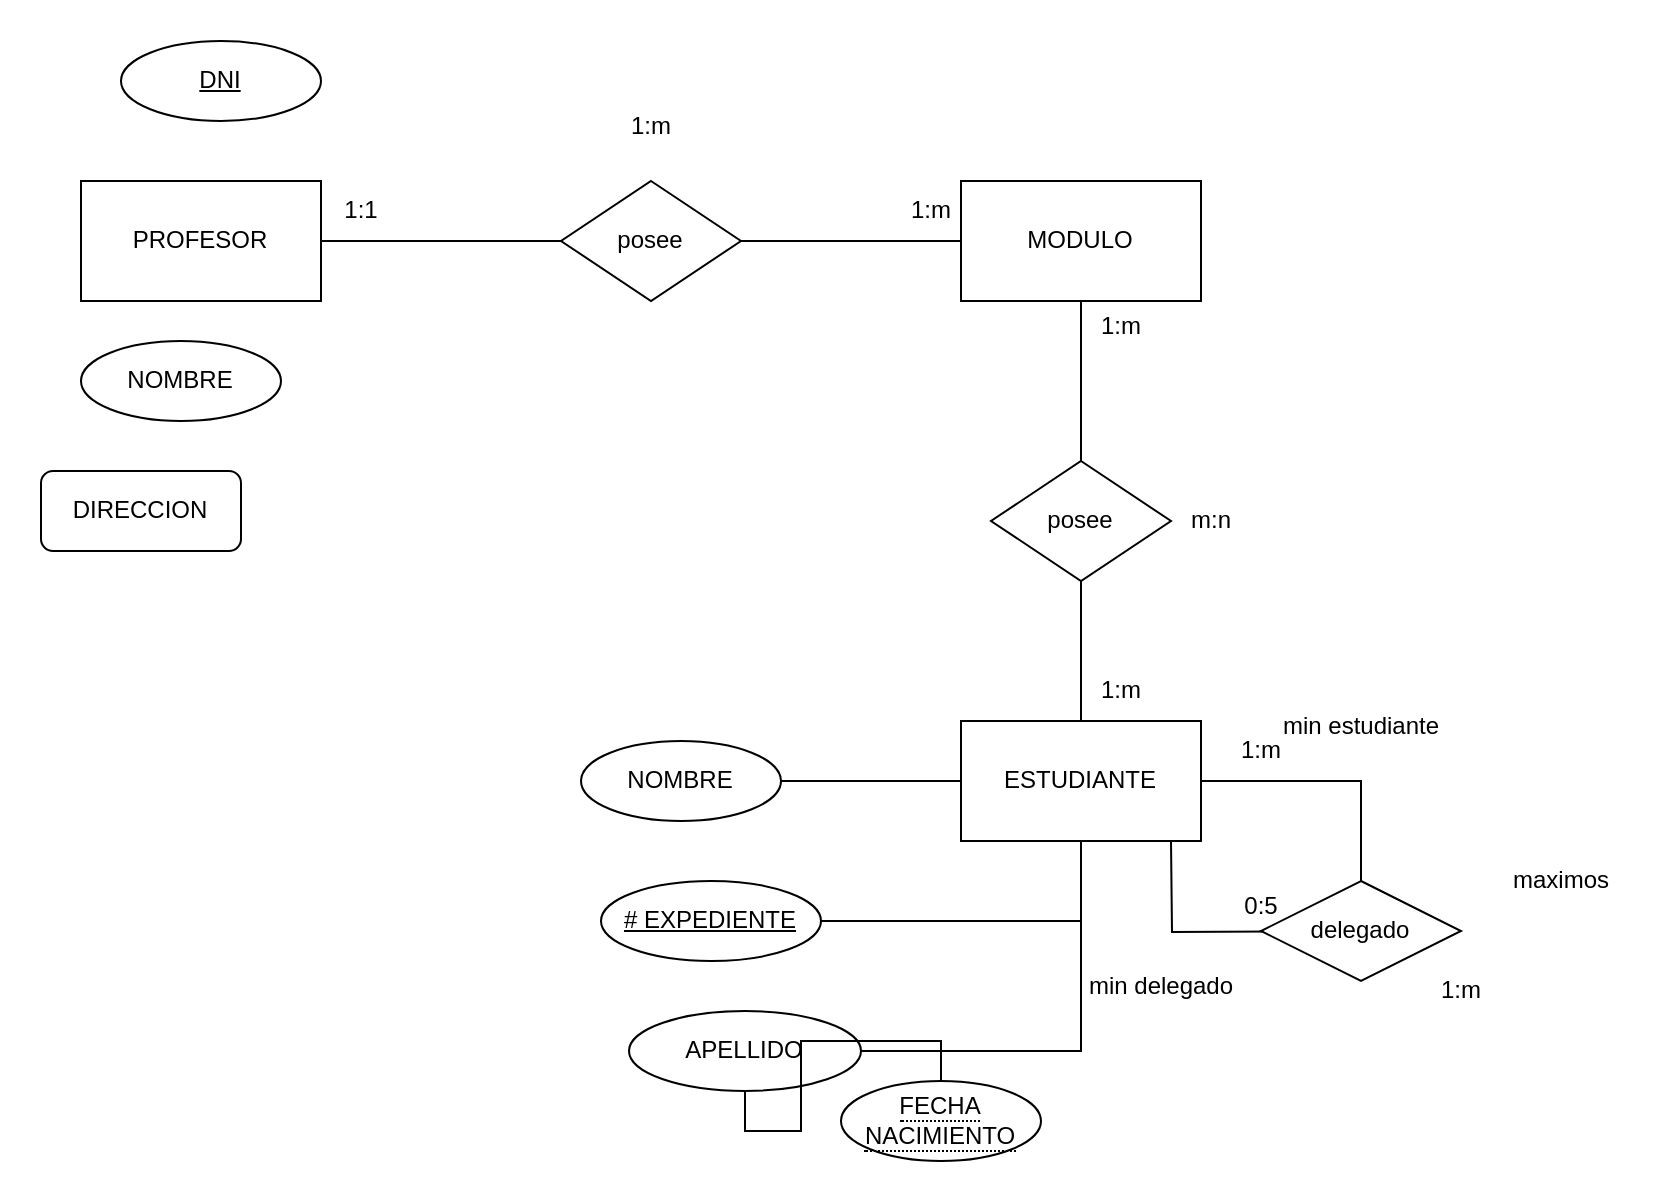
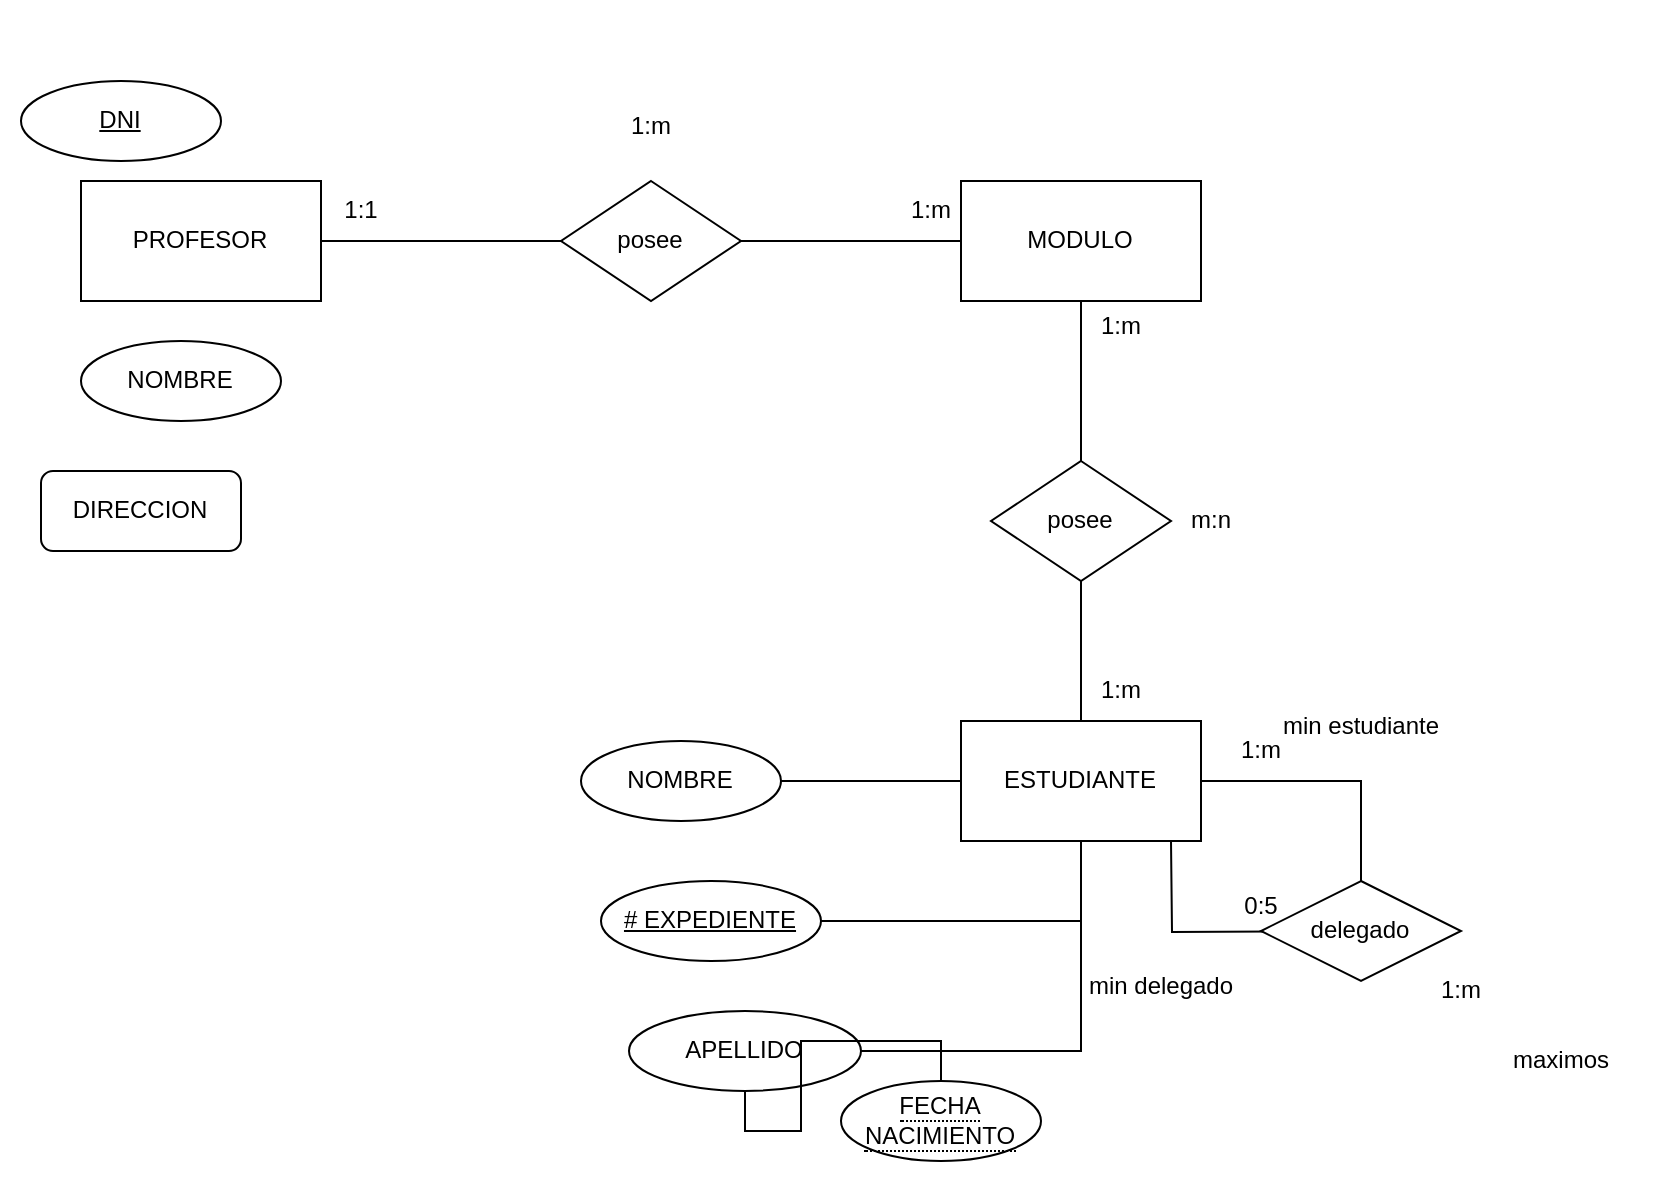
  <mxCell id="0" />
  <mxCell id="1" parent="0" />
  <mxCell id="2" style="edgeStyle=orthogonalEdgeStyle;rounded=0;orthogonalLoop=1;jettySize=auto;html=1;entryX=0;entryY=0.5;entryDx=0;entryDy=0;endArrow=none;endFill=0;" edge="1" parent="1" source="3" target="9"><mxGeometry relative="1" as="geometry" /></mxCell>
  <mxCell id="3" value="PROFESOR" style="rounded=0;whiteSpace=wrap;html=1;" vertex="1" parent="1"><mxGeometry x="40" y="90" width="120" height="60" as="geometry" /></mxCell>
  <mxCell id="4" style="edgeStyle=orthogonalEdgeStyle;rounded=0;orthogonalLoop=1;jettySize=auto;html=1;endArrow=none;endFill=0;" edge="1" parent="1" source="5" target="13"><mxGeometry relative="1" as="geometry" /></mxCell>
  <mxCell id="5" value="ESTUDIANTE" style="rounded=0;whiteSpace=wrap;html=1;" vertex="1" parent="1"><mxGeometry x="480" y="360" width="120" height="60" as="geometry" /></mxCell>
  <mxCell id="6" style="edgeStyle=orthogonalEdgeStyle;rounded=0;orthogonalLoop=1;jettySize=auto;html=1;endArrow=none;endFill=0;" edge="1" parent="1" source="7" target="11"><mxGeometry relative="1" as="geometry" /></mxCell>
  <mxCell id="7" value="MODULO" style="rounded=0;whiteSpace=wrap;html=1;" vertex="1" parent="1"><mxGeometry x="480" y="90" width="120" height="60" as="geometry" /></mxCell>
  <mxCell id="8" style="edgeStyle=orthogonalEdgeStyle;rounded=0;orthogonalLoop=1;jettySize=auto;html=1;entryX=0;entryY=0.5;entryDx=0;entryDy=0;endArrow=none;endFill=0;" edge="1" parent="1" source="9" target="7"><mxGeometry relative="1" as="geometry" /></mxCell>
  <mxCell id="9" value="posee" style="rhombus;whiteSpace=wrap;html=1;" vertex="1" parent="1"><mxGeometry x="280" y="90" width="90" height="60" as="geometry" /></mxCell>
  <mxCell id="10" style="edgeStyle=orthogonalEdgeStyle;rounded=0;orthogonalLoop=1;jettySize=auto;html=1;endArrow=none;endFill=0;" edge="1" parent="1" source="11" target="5"><mxGeometry relative="1" as="geometry" /></mxCell>
  <mxCell id="11" value="posee" style="rhombus;whiteSpace=wrap;html=1;" vertex="1" parent="1"><mxGeometry x="495" y="230" width="90" height="60" as="geometry" /></mxCell>
  <mxCell id="12" style="edgeStyle=orthogonalEdgeStyle;rounded=0;orthogonalLoop=1;jettySize=auto;html=1;entryX=0.5;entryY=1;entryDx=0;entryDy=0;endArrow=none;endFill=0;" edge="1" parent="1"><mxGeometry relative="1" as="geometry"><mxPoint x="585" y="420" as="targetPoint" /><mxPoint x="675" y="465" as="sourcePoint" /></mxGeometry></mxCell>
  <mxCell id="13" value="delegado" style="rhombus;whiteSpace=wrap;html=1;" vertex="1" parent="1"><mxGeometry x="630" y="440" width="100" height="50" as="geometry" /></mxCell>
  <mxCell id="14" value="1:m" style="text;html=1;align=center;verticalAlign=middle;resizable=0;points=[];autosize=1;strokeColor=none;fillColor=none;" vertex="1" parent="1"><mxGeometry x="710" y="480" width="40" height="30" as="geometry" /></mxCell>
  <mxCell id="15" value="1:m" style="text;html=1;align=center;verticalAlign=middle;resizable=0;points=[];autosize=1;strokeColor=none;fillColor=none;" vertex="1" parent="1"><mxGeometry x="610" y="360" width="40" height="30" as="geometry" /></mxCell>
  <mxCell id="16" value="0:5" style="text;html=1;align=center;verticalAlign=middle;resizable=0;points=[];autosize=1;strokeColor=none;fillColor=none;" vertex="1" parent="1"><mxGeometry x="610" y="438" width="40" height="30" as="geometry" /></mxCell>
  <mxCell id="17" value="min estudiante" style="text;html=1;align=center;verticalAlign=middle;resizable=0;points=[];autosize=1;strokeColor=none;fillColor=none;" vertex="1" parent="1"><mxGeometry x="630" y="348" width="100" height="30" as="geometry" /></mxCell>
  <mxCell id="18" value="min delegado" style="text;html=1;align=center;verticalAlign=middle;resizable=0;points=[];autosize=1;strokeColor=none;fillColor=none;" vertex="1" parent="1"><mxGeometry x="530" y="478" width="100" height="30" as="geometry" /></mxCell>
- <mxCell id="19" value="maximos" style="text;html=1;align=center;verticalAlign=middle;resizable=0;points=[];autosize=1;strokeColor=none;fillColor=none;" vertex="1" parent="1"><mxGeometry x="745" y="425" width="70" height="30" as="geometry" /></mxCell>
+ <mxCell id="19" value="maximos" style="text;html=1;align=center;verticalAlign=middle;resizable=0;points=[];autosize=1;strokeColor=none;fillColor=none;" vertex="1" parent="1"><mxGeometry x="745" y="515" width="70" height="30" as="geometry" /></mxCell>
  <mxCell id="20" value="1:1" style="text;html=1;align=center;verticalAlign=middle;resizable=0;points=[];autosize=1;strokeColor=none;fillColor=none;" vertex="1" parent="1"><mxGeometry x="160" y="90" width="40" height="30" as="geometry" /></mxCell>
  <mxCell id="21" value="1:m" style="text;html=1;align=center;verticalAlign=middle;resizable=0;points=[];autosize=1;strokeColor=none;fillColor=none;" vertex="1" parent="1"><mxGeometry x="305" y="48" width="40" height="30" as="geometry" /></mxCell>
  <mxCell id="22" value="1:m" style="text;html=1;align=center;verticalAlign=middle;resizable=0;points=[];autosize=1;strokeColor=none;fillColor=none;" vertex="1" parent="1"><mxGeometry x="445" y="90" width="40" height="30" as="geometry" /></mxCell>
  <mxCell id="23" value="1:m" style="text;html=1;align=center;verticalAlign=middle;resizable=0;points=[];autosize=1;strokeColor=none;fillColor=none;" vertex="1" parent="1"><mxGeometry x="540" y="148" width="40" height="30" as="geometry" /></mxCell>
  <mxCell id="24" value="m:n" style="text;html=1;align=center;verticalAlign=middle;resizable=0;points=[];autosize=1;strokeColor=none;fillColor=none;" vertex="1" parent="1"><mxGeometry x="585" y="245" width="40" height="30" as="geometry" /></mxCell>
  <mxCell id="25" value="1:m" style="text;html=1;align=center;verticalAlign=middle;resizable=0;points=[];autosize=1;strokeColor=none;fillColor=none;" vertex="1" parent="1"><mxGeometry x="540" y="330" width="40" height="30" as="geometry" /></mxCell>
- <mxCell id="26" value="DNI" style="ellipse;whiteSpace=wrap;html=1;align=center;fontStyle=4;" vertex="1" parent="1"><mxGeometry x="60" y="20" width="100" height="40" as="geometry" /></mxCell>
+ <mxCell id="26" value="DNI" style="ellipse;whiteSpace=wrap;html=1;align=center;fontStyle=4;" vertex="1" parent="1"><mxGeometry x="10" y="40" width="100" height="40" as="geometry" /></mxCell>
  <mxCell id="27" style="edgeStyle=orthogonalEdgeStyle;rounded=0;orthogonalLoop=1;jettySize=auto;html=1;endArrow=none;endFill=0;" edge="1" parent="1" source="28" target="5"><mxGeometry relative="1" as="geometry" /></mxCell>
  <mxCell id="28" value="# EXPEDIENTE" style="ellipse;whiteSpace=wrap;html=1;align=center;fontStyle=4;" vertex="1" parent="1"><mxGeometry x="300" y="440" width="110" height="40" as="geometry" /></mxCell>
  <mxCell id="29" style="edgeStyle=orthogonalEdgeStyle;rounded=0;orthogonalLoop=1;jettySize=auto;html=1;entryX=0;entryY=0.5;entryDx=0;entryDy=0;endArrow=none;endFill=0;" edge="1" parent="1" source="30" target="5"><mxGeometry relative="1" as="geometry" /></mxCell>
  <mxCell id="30" value="NOMBRE" style="ellipse;whiteSpace=wrap;html=1;align=center;" vertex="1" parent="1"><mxGeometry x="290" y="370" width="100" height="40" as="geometry" /></mxCell>
  <mxCell id="31" value="NOMBRE" style="ellipse;whiteSpace=wrap;html=1;align=center;" vertex="1" parent="1"><mxGeometry x="40" y="170" width="100" height="40" as="geometry" /></mxCell>
  <mxCell id="32" value="DIRECCION" style="whiteSpace=wrap;html=1;align=center;rounded=1;" vertex="1" parent="1"><mxGeometry x="20" y="235" width="100" height="40" as="geometry" /></mxCell>
  <mxCell id="33" style="edgeStyle=orthogonalEdgeStyle;rounded=0;orthogonalLoop=1;jettySize=auto;html=1;endArrow=none;endFill=0;" edge="1" parent="1" source="34" target="5"><mxGeometry relative="1" as="geometry" /></mxCell>
  <mxCell id="34" value="APELLIDO" style="ellipse;whiteSpace=wrap;html=1;align=center;" vertex="1" parent="1"><mxGeometry x="314" y="505" width="116" height="40" as="geometry" /></mxCell>
  <mxCell id="35" style="edgeStyle=orthogonalEdgeStyle;rounded=0;orthogonalLoop=1;jettySize=auto;html=1;endArrow=none;endFill=0;" edge="1" parent="1" source="36" target="34"><mxGeometry relative="1" as="geometry" /></mxCell>
  <mxCell id="36" value="&lt;span style=&quot;border-bottom: 1px dotted&quot;&gt;FECHA NACIMIENTO&lt;/span&gt;" style="ellipse;whiteSpace=wrap;html=1;align=center;" vertex="1" parent="1"><mxGeometry x="420" y="540" width="100" height="40" as="geometry" /></mxCell>
